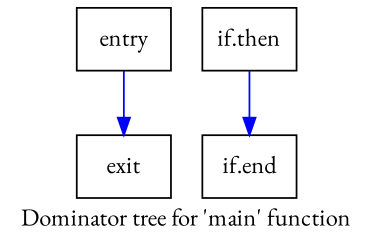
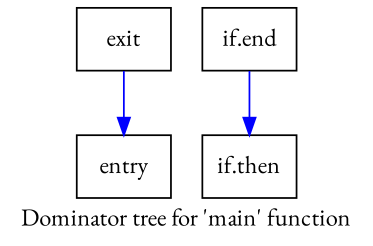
  digraph {
    fontname="EB Garamond"
    label="Dominator tree for 'main' function"
    node [fontname="EB Garamond" shape=record]
    edge [color=blue fontname="EB Garamond"]
    n1 [label="{entry}"]
    n2 [label="{exit}"]
    n3 [label="{if.then}"]
    n4 [label="{if.end}"]
-   n1 -> n2
-   n3 -> n4
+   n2 -> n1
+   n4 -> n3
  }
